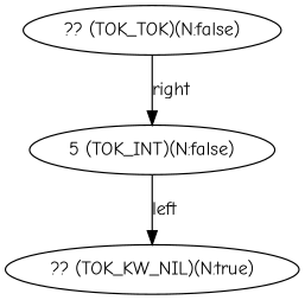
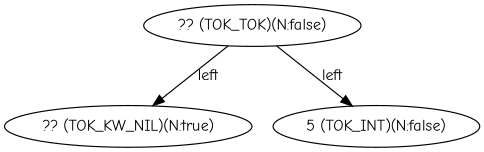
  digraph {
    fontname="Comic Neue"
    node [fontname="Comic Neue"]
    edge [fontname="Comic Neue"]
    n1 [label="?? (TOK_TOK)(N:false)"]
    n2 [label="?? (TOK_KW_NIL)(N:true)"]
    n3 [label="5 (TOK_INT)(N:false)"]
-   n3 -> n2 [label=left]
-   n1 -> n3 [label=right]
+   n1 -> n2 [label=left]
+   n1 -> n3 [label=left]
  }
